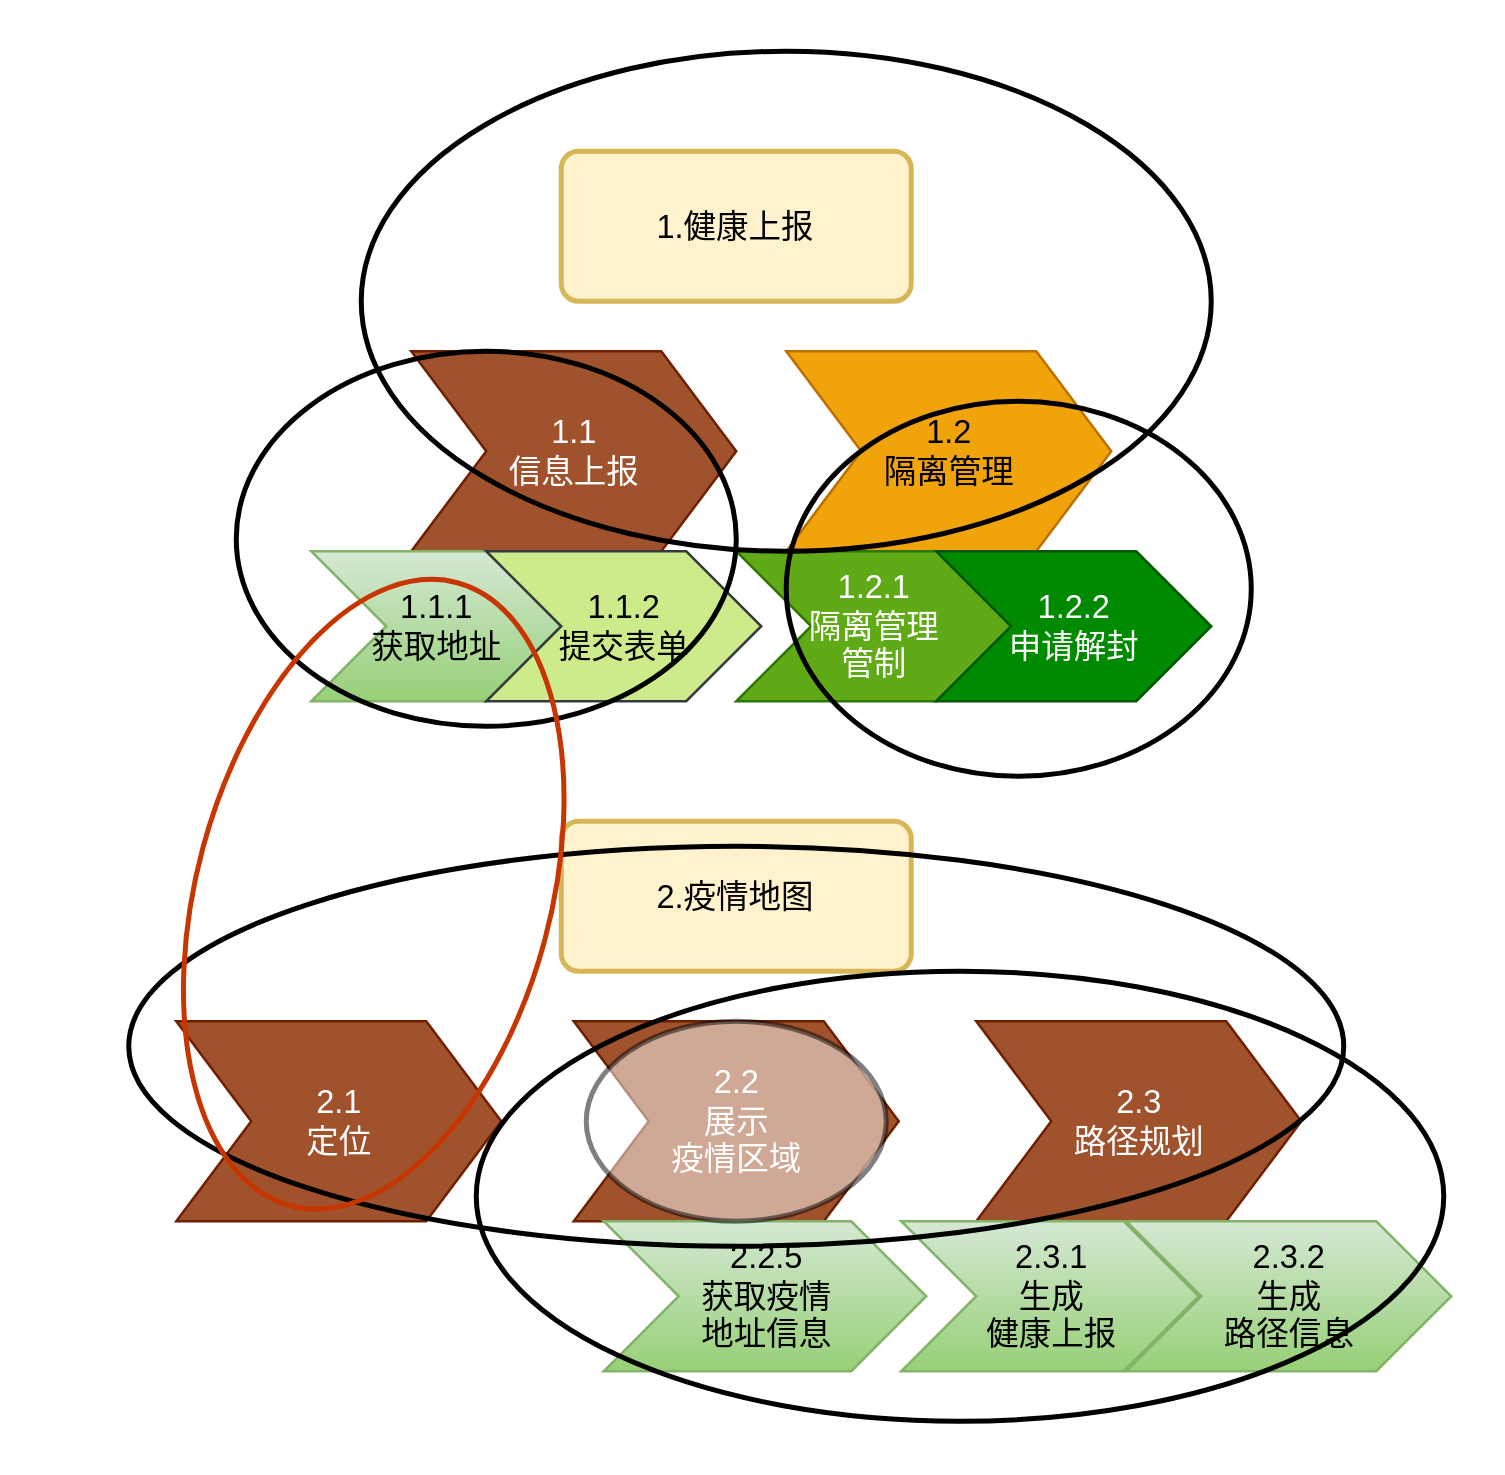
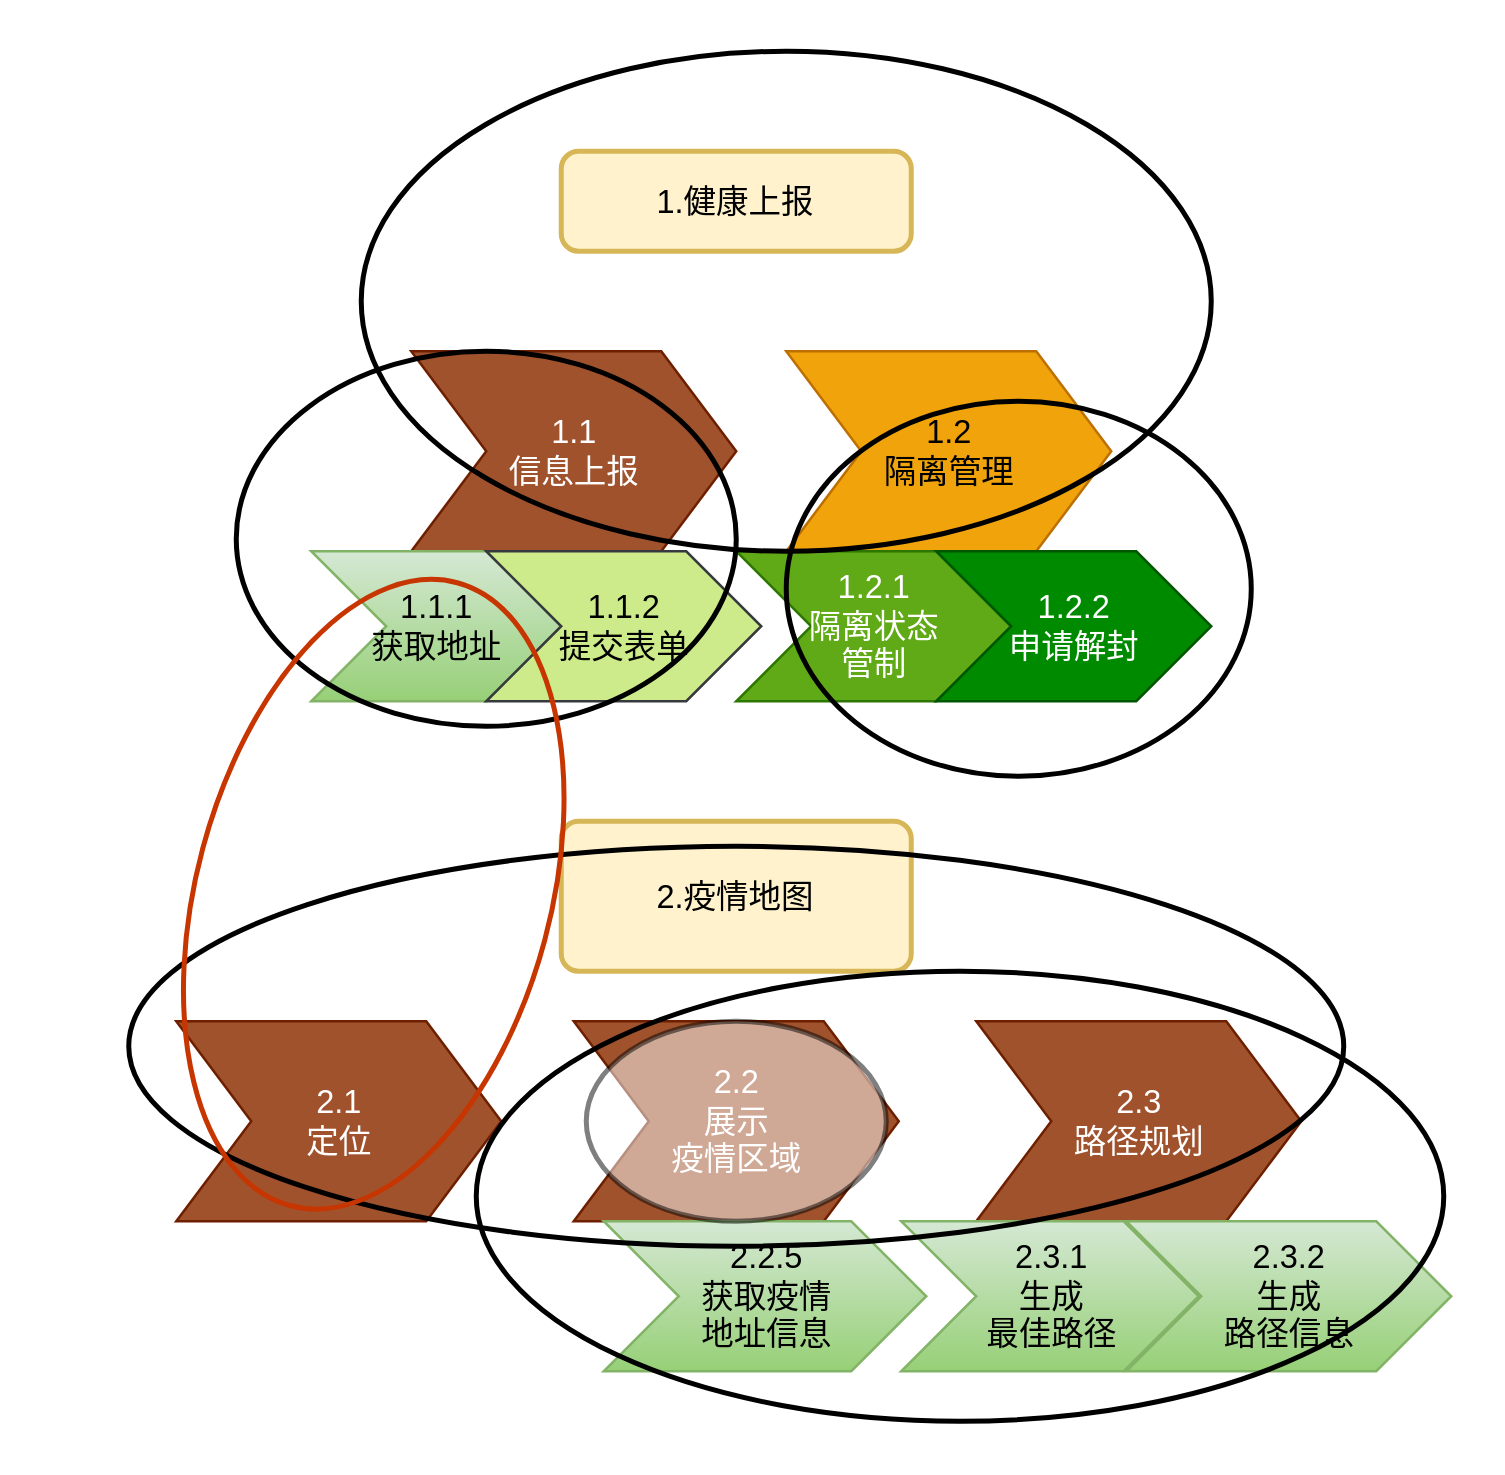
  <mxCell id="0" />
  <mxCell id="1" parent="0" />
  <mxCell id="2" value="1.1&lt;br style=&quot;font-size: 13px;&quot;&gt;信息上报" style="html=1;shadow=0;dashed=0;align=center;verticalAlign=middle;shape=mxgraph.arrows2.arrow;dy=0;dx=30;notch=30;fillColor=#a0522d;fontColor=#ffffff;strokeColor=#6D1F00;fontSize=13;" vertex="1" parent="1"><mxGeometry x="164" y="140" width="130" height="80" as="geometry" /></mxCell>
  <mxCell id="3" value="1.2&lt;br style=&quot;font-size: 13px;&quot;&gt;隔离管理" style="html=1;shadow=0;dashed=0;align=center;verticalAlign=middle;shape=mxgraph.arrows2.arrow;dy=0;dx=30;notch=30;fillColor=#f0a30a;fontColor=#000000;strokeColor=#BD7000;fontSize=13;" vertex="1" parent="1"><mxGeometry x="314" y="140" width="130" height="80" as="geometry" /></mxCell>
- <mxCell id="4" value="1.健康上报" style="rounded=1;whiteSpace=wrap;html=1;absoluteArcSize=1;arcSize=14;strokeWidth=2;fillColor=#fff2cc;strokeColor=#d6b656;fontSize=13;" vertex="1" parent="1"><mxGeometry x="224" y="60" width="140" height="60" as="geometry" /></mxCell>
+ <mxCell id="4" value="1.健康上报" style="rounded=1;whiteSpace=wrap;html=1;absoluteArcSize=1;arcSize=14;strokeWidth=2;fillColor=#fff2cc;strokeColor=#d6b656;fontSize=13;" vertex="1" parent="1"><mxGeometry x="224" y="60" width="140" height="40" as="geometry" /></mxCell>
  <mxCell id="5" value="1.1.1&lt;br style=&quot;font-size: 13px;&quot;&gt;获取地址" style="html=1;shadow=0;dashed=0;align=center;verticalAlign=middle;shape=mxgraph.arrows2.arrow;dy=0;dx=30;notch=30;fillColor=#d5e8d4;gradientColor=#97d077;strokeColor=#82b366;fontSize=13;" vertex="1" parent="1"><mxGeometry x="124" y="220" width="100" height="60" as="geometry" /></mxCell>
  <mxCell id="6" value="1.1.2&lt;br style=&quot;font-size: 13px;&quot;&gt;提交表单" style="html=1;shadow=0;dashed=0;align=center;verticalAlign=middle;shape=mxgraph.arrows2.arrow;dy=0;dx=30;notch=30;fillColor=#cdeb8b;strokeColor=#36393d;fontSize=13;" vertex="1" parent="1"><mxGeometry x="194" y="220" width="110" height="60" as="geometry" /></mxCell>
- <mxCell id="7" value="1.2.1&lt;br style=&quot;font-size: 13px;&quot;&gt;隔离管理&lt;br style=&quot;font-size: 13px;&quot;&gt;管制" style="html=1;shadow=0;dashed=0;align=center;verticalAlign=middle;shape=mxgraph.arrows2.arrow;dy=0;dx=30;notch=30;fillColor=#60a917;fontColor=#ffffff;strokeColor=#2D7600;fontSize=13;" vertex="1" parent="1"><mxGeometry x="294" y="220" width="110" height="60" as="geometry" /></mxCell>
+ <mxCell id="7" value="1.2.1&lt;br style=&quot;font-size: 13px;&quot;&gt;隔离状态&lt;br style=&quot;font-size: 13px;&quot;&gt;管制" style="html=1;shadow=0;dashed=0;align=center;verticalAlign=middle;shape=mxgraph.arrows2.arrow;dy=0;dx=30;notch=30;fillColor=#60a917;fontColor=#ffffff;strokeColor=#2D7600;fontSize=13;" vertex="1" parent="1"><mxGeometry x="294" y="220" width="110" height="60" as="geometry" /></mxCell>
  <mxCell id="8" value="1.2.2&lt;br style=&quot;font-size: 13px;&quot;&gt;申请解封" style="html=1;shadow=0;dashed=0;align=center;verticalAlign=middle;shape=mxgraph.arrows2.arrow;dy=0;dx=30;notch=30;fillColor=#008a00;fontColor=#ffffff;strokeColor=#005700;fontSize=13;" vertex="1" parent="1"><mxGeometry x="374" y="220" width="110" height="60" as="geometry" /></mxCell>
  <mxCell id="9" value="" style="ellipse;whiteSpace=wrap;html=1;fillColor=none;rotation=0;strokeWidth=2;fontSize=13;" vertex="1" parent="1"><mxGeometry x="144" y="20" width="340" height="200" as="geometry" /></mxCell>
  <mxCell id="10" value="" style="ellipse;whiteSpace=wrap;html=1;strokeWidth=2;fillColor=none;fontSize=13;" vertex="1" parent="1"><mxGeometry x="94" y="140" width="200" height="150" as="geometry" /></mxCell>
  <mxCell id="11" value="" style="ellipse;whiteSpace=wrap;html=1;strokeWidth=2;fillColor=none;fontSize=13;" vertex="1" parent="1"><mxGeometry x="314" y="160" width="186" height="150" as="geometry" /></mxCell>
  <mxCell id="12" value="2.疫情地图" style="rounded=1;whiteSpace=wrap;html=1;absoluteArcSize=1;arcSize=14;strokeWidth=2;fillColor=#fff2cc;strokeColor=#d6b656;fontSize=13;" vertex="1" parent="1"><mxGeometry x="224" y="328" width="140" height="60" as="geometry" /></mxCell>
  <mxCell id="13" value="2.1&lt;br&gt;定位" style="html=1;shadow=0;dashed=0;align=center;verticalAlign=middle;shape=mxgraph.arrows2.arrow;dy=0;dx=30;notch=30;fillColor=#a0522d;fontColor=#ffffff;strokeColor=#6D1F00;fontSize=13;" vertex="1" parent="1"><mxGeometry x="70" y="408" width="130" height="80" as="geometry" /></mxCell>
  <mxCell id="14" value="2.2&lt;br&gt;展示&lt;br&gt;疫情区域" style="html=1;shadow=0;dashed=0;align=center;verticalAlign=middle;shape=mxgraph.arrows2.arrow;dy=0;dx=30;notch=30;fillColor=#a0522d;fontColor=#ffffff;strokeColor=#6D1F00;fontSize=13;" vertex="1" parent="1"><mxGeometry x="229" y="408" width="130" height="80" as="geometry" /></mxCell>
  <mxCell id="15" value="2.3&lt;br&gt;路径规划" style="html=1;shadow=0;dashed=0;align=center;verticalAlign=middle;shape=mxgraph.arrows2.arrow;dy=0;dx=30;notch=30;fillColor=#a0522d;fontColor=#ffffff;strokeColor=#6D1F00;fontSize=13;" vertex="1" parent="1"><mxGeometry x="390" y="408" width="130" height="80" as="geometry" /></mxCell>
  <mxCell id="16" value="2.2.5&lt;br&gt;获取疫情&lt;br&gt;地址信息" style="html=1;shadow=0;dashed=0;align=center;verticalAlign=middle;shape=mxgraph.arrows2.arrow;dy=0;dx=30;notch=30;fillColor=#d5e8d4;gradientColor=#97d077;strokeColor=#82b366;fontSize=13;" vertex="1" parent="1"><mxGeometry x="241" y="488" width="129" height="60" as="geometry" /></mxCell>
- <mxCell id="17" value="2.3.1&lt;br&gt;生成&lt;br&gt;健康上报" style="html=1;shadow=0;dashed=0;align=center;verticalAlign=middle;shape=mxgraph.arrows2.arrow;dy=0;dx=30;notch=30;fillColor=#d5e8d4;gradientColor=#97d077;strokeColor=#82b366;fontSize=13;" vertex="1" parent="1"><mxGeometry x="360" y="488" width="119" height="60" as="geometry" /></mxCell>
+ <mxCell id="17" value="2.3.1&lt;br&gt;生成&lt;br&gt;最佳路径" style="html=1;shadow=0;dashed=0;align=center;verticalAlign=middle;shape=mxgraph.arrows2.arrow;dy=0;dx=30;notch=30;fillColor=#d5e8d4;gradientColor=#97d077;strokeColor=#82b366;fontSize=13;" vertex="1" parent="1"><mxGeometry x="360" y="488" width="119" height="60" as="geometry" /></mxCell>
  <mxCell id="18" value="2.3.2&lt;br&gt;生成&lt;br&gt;路径信息" style="html=1;shadow=0;dashed=0;align=center;verticalAlign=middle;shape=mxgraph.arrows2.arrow;dy=0;dx=30;notch=30;fillColor=#d5e8d4;gradientColor=#97d077;strokeColor=#82b366;fontSize=13;" vertex="1" parent="1"><mxGeometry x="450" y="488" width="130" height="60" as="geometry" /></mxCell>
  <mxCell id="19" value="" style="ellipse;whiteSpace=wrap;html=1;fontSize=13;strokeWidth=2;fillColor=none;" vertex="1" parent="1"><mxGeometry x="51" y="338" width="486" height="160" as="geometry" /></mxCell>
  <mxCell id="20" value="" style="ellipse;whiteSpace=wrap;html=1;fontSize=13;strokeWidth=2;fillColor=none;" vertex="1" parent="1"><mxGeometry x="190" y="388" width="387" height="180" as="geometry" /></mxCell>
  <mxCell id="21" value="" style="ellipse;whiteSpace=wrap;html=1;fontSize=13;strokeWidth=2;fillColor=none;rotation=-75;fontColor=#000000;strokeColor=#C73500;" vertex="1" parent="1"><mxGeometry x="20" y="286.38" width="258" height="141.62" as="geometry" /></mxCell>
  <mxCell id="22" value="" style="ellipse;whiteSpace=wrap;html=1;fontSize=13;strokeWidth=2;fillColor=default;gradientColor=none;shadow=0;sketch=0;opacity=50;" vertex="1" parent="1"><mxGeometry x="234" y="408" width="120" height="80" as="geometry" /></mxCell>
